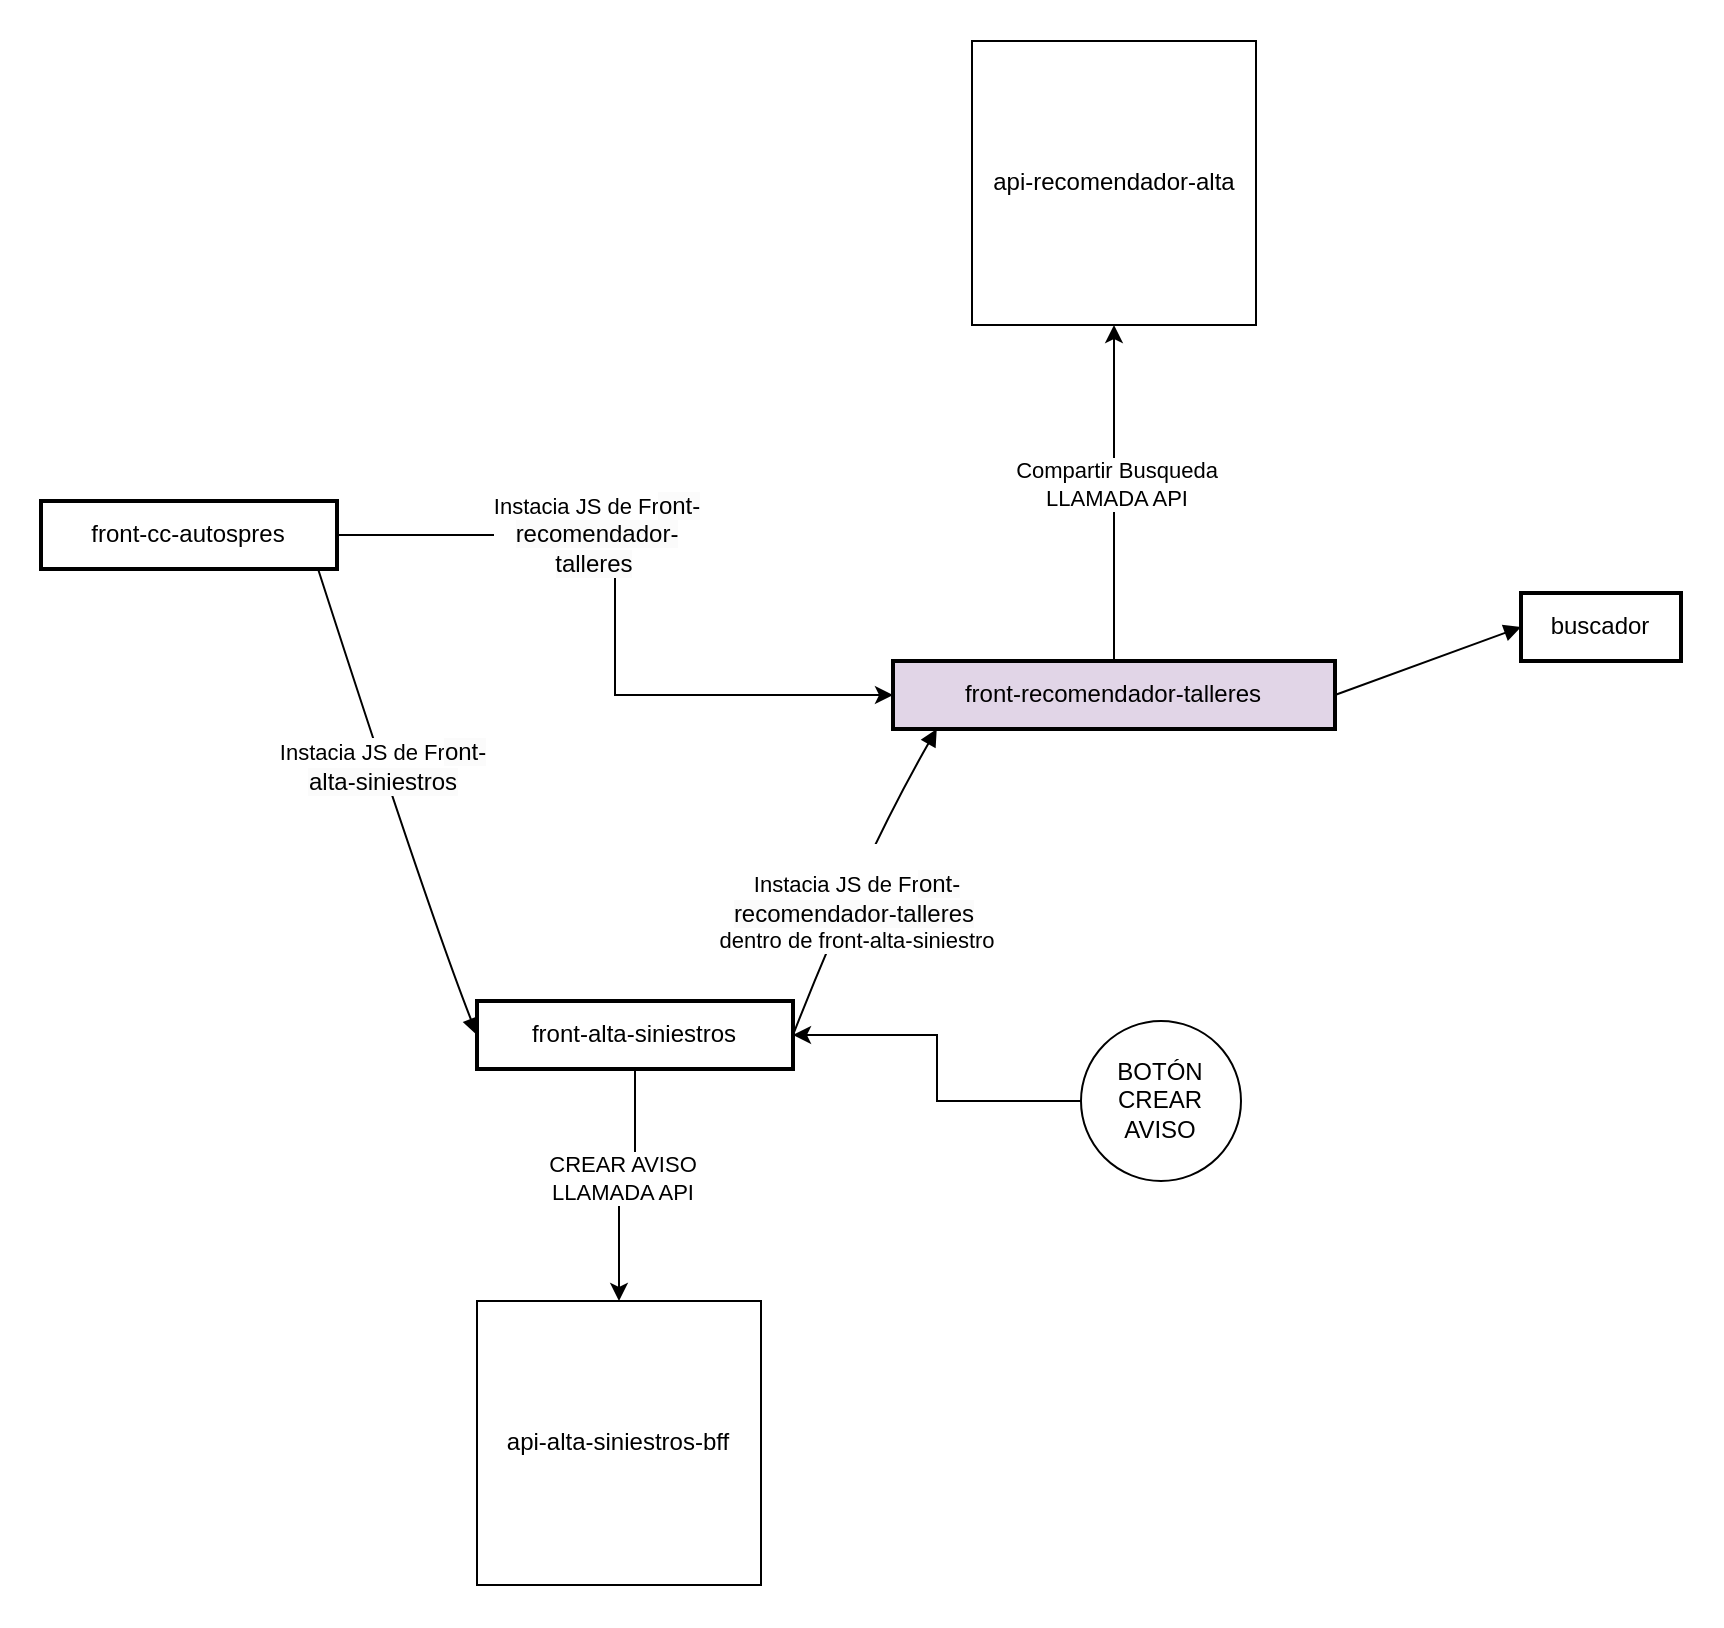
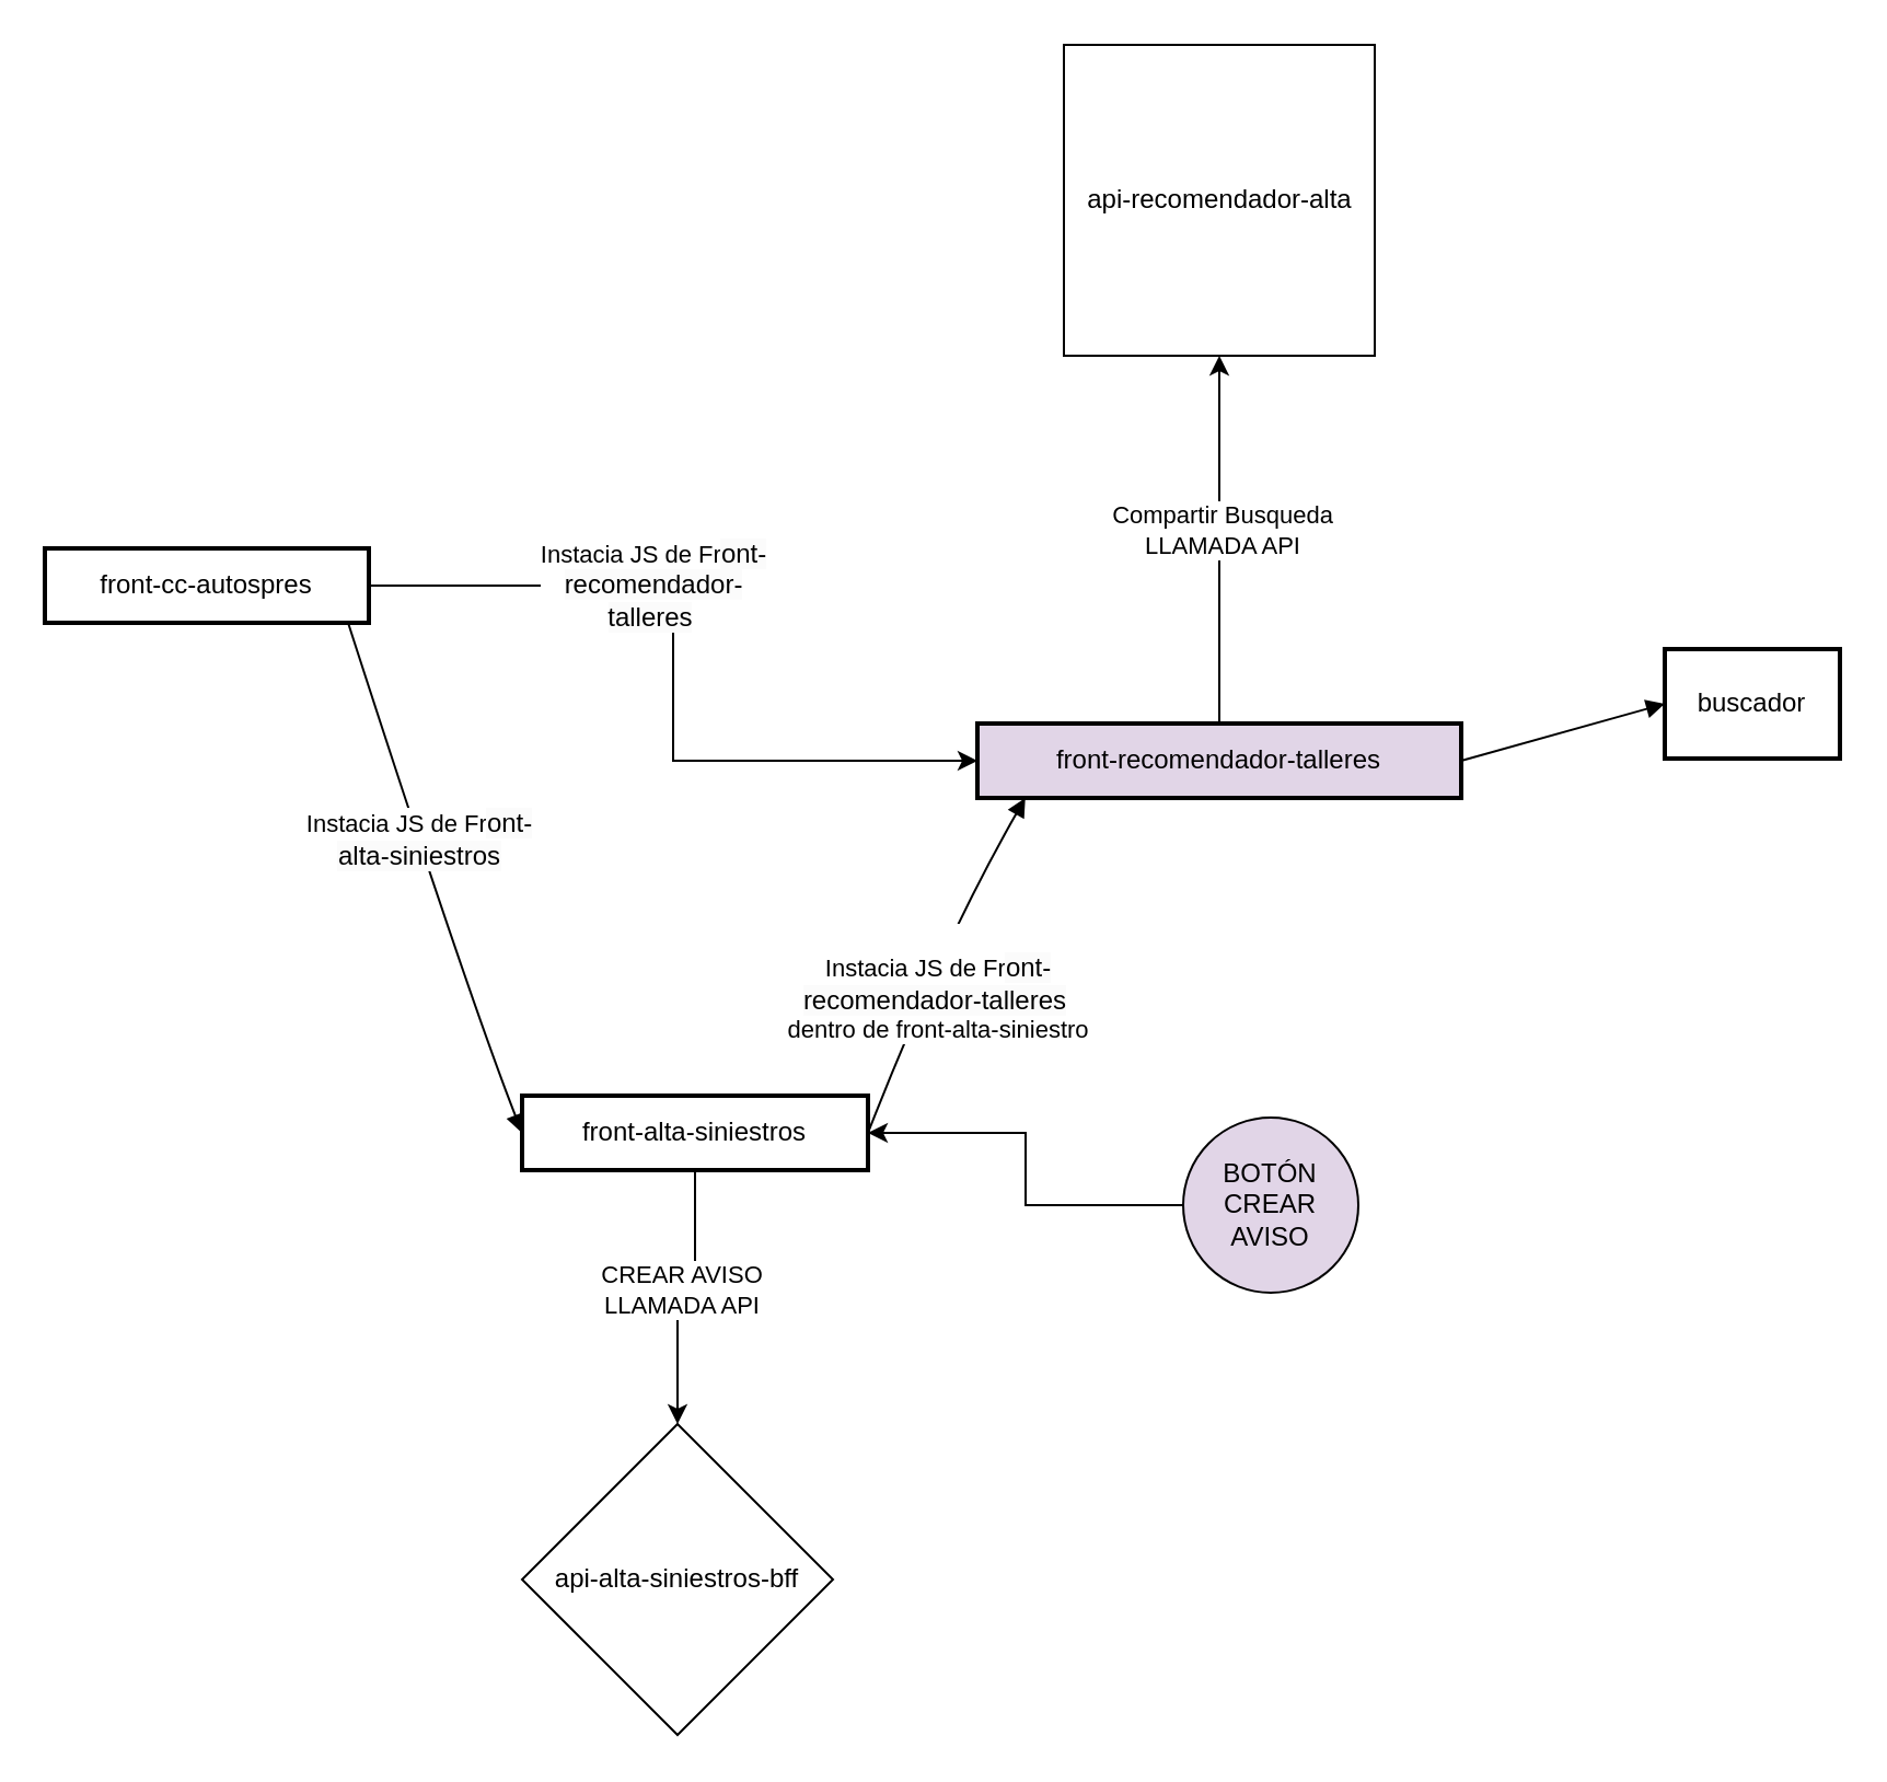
  <mxCell id="0" />
  <mxCell id="1" parent="0" />
  <mxCell id="2" style="edgeStyle=orthogonalEdgeStyle;rounded=0;orthogonalLoop=1;jettySize=auto;html=1;exitX=1;exitY=0.5;exitDx=0;exitDy=0;entryX=0;entryY=0.5;entryDx=0;entryDy=0;" edge="1" parent="1" source="4" target="10"><mxGeometry relative="1" as="geometry" /></mxCell>
  <mxCell id="3" value="Instacia JS de Fr&lt;span style=&quot;font-size: 12px; text-wrap: wrap; background-color: rgb(251, 251, 251);&quot;&gt;ont-recomendador-talleres&lt;/span&gt;&amp;nbsp;" style="edgeLabel;html=1;align=center;verticalAlign=middle;resizable=0;points=[];" vertex="1" connectable="0" parent="2"><mxGeometry x="-0.282" y="1" relative="1" as="geometry"><mxPoint as="offset" /></mxGeometry></mxCell>
  <mxCell id="4" value="front-cc-autospres" style="whiteSpace=wrap;strokeWidth=2;" parent="1" vertex="1"><mxGeometry x="20" y="250" width="148" height="34" as="geometry" /></mxCell>
  <mxCell id="5" style="edgeStyle=orthogonalEdgeStyle;rounded=0;orthogonalLoop=1;jettySize=auto;html=1;entryX=0.5;entryY=0;entryDx=0;entryDy=0;" edge="1" parent="1" source="7" target="19"><mxGeometry relative="1" as="geometry" /></mxCell>
  <mxCell id="6" value="CREAR AVISO&lt;div&gt;LLAMADA API&lt;/div&gt;" style="edgeLabel;html=1;align=center;verticalAlign=middle;resizable=0;points=[];" vertex="1" connectable="0" parent="5"><mxGeometry x="0.048" y="-4" relative="1" as="geometry"><mxPoint as="offset" /></mxGeometry></mxCell>
  <mxCell id="7" value="front-alta-siniestros" style="whiteSpace=wrap;strokeWidth=2;" parent="1" vertex="1"><mxGeometry x="238" y="500" width="158" height="34" as="geometry" /></mxCell>
  <mxCell id="8" style="edgeStyle=orthogonalEdgeStyle;rounded=0;orthogonalLoop=1;jettySize=auto;html=1;entryX=0.5;entryY=1;entryDx=0;entryDy=0;" edge="1" parent="1" source="10" target="20"><mxGeometry relative="1" as="geometry" /></mxCell>
  <mxCell id="9" value="Compartir Busqueda&lt;div&gt;LLAMADA API&lt;/div&gt;" style="edgeLabel;html=1;align=center;verticalAlign=middle;resizable=0;points=[];" vertex="1" connectable="0" parent="8"><mxGeometry x="0.059" relative="1" as="geometry"><mxPoint x="1" as="offset" /></mxGeometry></mxCell>
  <mxCell id="10" value="front-recomendador-talleres" style="whiteSpace=wrap;strokeWidth=2;fillColor=#e1d5e7;" parent="1" vertex="1"><mxGeometry x="446" y="330" width="221" height="34" as="geometry" /></mxCell>
- <mxCell id="11" value="buscador" style="whiteSpace=wrap;strokeWidth=2;" parent="1" vertex="1"><mxGeometry x="760" y="296" width="80" height="34" as="geometry" /></mxCell>
+ <mxCell id="11" value="buscador" style="whiteSpace=wrap;strokeWidth=2;" parent="1" vertex="1"><mxGeometry x="760" y="296" width="80" height="50" as="geometry" /></mxCell>
  <mxCell id="12" value="" style="curved=1;startArrow=none;endArrow=block;exitX=0.936;exitY=1;entryX=-0.001;entryY=0.5;" parent="1" source="4" target="7" edge="1"><mxGeometry relative="1" as="geometry"><Array as="points"><mxPoint x="213" y="453" /></Array></mxGeometry></mxCell>
  <mxCell id="13" value="Instacia JS de Fr&lt;span style=&quot;font-size: 12px; text-wrap: wrap; background-color: rgb(251, 251, 251);&quot;&gt;ont-alta-siniestros&lt;/span&gt;" style="edgeLabel;html=1;align=center;verticalAlign=middle;resizable=0;points=[];" vertex="1" connectable="0" parent="12"><mxGeometry x="-0.159" relative="1" as="geometry"><mxPoint as="offset" /></mxGeometry></mxCell>
  <mxCell id="14" value="" style="curved=1;startArrow=none;endArrow=block;exitX=1.0;exitY=0.5;entryX=0.099;entryY=1;" parent="1" source="7" target="10" edge="1"><mxGeometry relative="1" as="geometry"><Array as="points"><mxPoint x="430" y="430" /></Array></mxGeometry></mxCell>
  <mxCell id="15" value="&lt;br&gt;&lt;span style=&quot;color: rgb(0, 0, 0); font-family: Helvetica; font-size: 11px; font-style: normal; font-variant-ligatures: normal; font-variant-caps: normal; font-weight: 400; letter-spacing: normal; orphans: 2; text-align: center; text-indent: 0px; text-transform: none; widows: 2; word-spacing: 0px; -webkit-text-stroke-width: 0px; white-space: nowrap; background-color: rgb(255, 255, 255); text-decoration-thickness: initial; text-decoration-style: initial; text-decoration-color: initial; display: inline !important; float: none;&quot;&gt;Instacia JS de Fr&lt;/span&gt;&lt;span style=&quot;forced-color-adjust: none; color: rgb(0, 0, 0); font-family: Helvetica; font-style: normal; font-variant-ligatures: normal; font-variant-caps: normal; font-weight: 400; letter-spacing: normal; orphans: 2; text-align: center; text-indent: 0px; text-transform: none; widows: 2; word-spacing: 0px; -webkit-text-stroke-width: 0px; white-space: normal; text-decoration-thickness: initial; text-decoration-style: initial; text-decoration-color: initial; font-size: 12px; background-color: rgb(251, 251, 251);&quot;&gt;ont-recomendador-talleres&lt;/span&gt;&lt;span style=&quot;color: rgb(0, 0, 0); font-family: Helvetica; font-size: 11px; font-style: normal; font-variant-ligatures: normal; font-variant-caps: normal; font-weight: 400; letter-spacing: normal; orphans: 2; text-align: center; text-indent: 0px; text-transform: none; widows: 2; word-spacing: 0px; -webkit-text-stroke-width: 0px; white-space: nowrap; background-color: rgb(255, 255, 255); text-decoration-thickness: initial; text-decoration-style: initial; text-decoration-color: initial; display: inline !important; float: none;&quot;&gt;&amp;nbsp;&lt;/span&gt;&lt;br&gt;dentro de front-alta-siniestro" style="edgeLabel;html=1;align=center;verticalAlign=middle;resizable=0;points=[];" vertex="1" connectable="0" parent="14"><mxGeometry x="-0.119" y="-4" relative="1" as="geometry"><mxPoint as="offset" /></mxGeometry></mxCell>
  <mxCell id="16" value="" style="curved=1;startArrow=none;endArrow=block;exitX=0.998;exitY=0.5;entryX=-0.005;entryY=0.5;" parent="1" source="10" target="11" edge="1"><mxGeometry relative="1" as="geometry"><Array as="points" /></mxGeometry></mxCell>
  <mxCell id="17" style="edgeStyle=orthogonalEdgeStyle;rounded=0;orthogonalLoop=1;jettySize=auto;html=1;entryX=1;entryY=0.5;entryDx=0;entryDy=0;" edge="1" parent="1" source="18" target="7"><mxGeometry relative="1" as="geometry" /></mxCell>
- <mxCell id="18" value="BOTÓN&lt;div&gt;CREAR AVISO&lt;/div&gt;" style="ellipse;whiteSpace=wrap;html=1;aspect=fixed;" vertex="1" parent="1"><mxGeometry x="540" y="510" width="80" height="80" as="geometry" /></mxCell>
- <mxCell id="19" value="api-alta-siniestros-bff" style="whiteSpace=wrap;html=1;aspect=fixed;" vertex="1" parent="1"><mxGeometry x="238" y="650" width="142" height="142" as="geometry" /></mxCell>
+ <mxCell id="18" value="BOTÓN&lt;div&gt;CREAR AVISO&lt;/div&gt;" style="ellipse;whiteSpace=wrap;html=1;aspect=fixed;fillColor=#e1d5e7;" vertex="1" parent="1"><mxGeometry x="540" y="510" width="80" height="80" as="geometry" /></mxCell>
+ <mxCell id="19" value="api-alta-siniestros-bff" style="rhombus;whiteSpace=wrap;html=1;aspect=fixed;" vertex="1" parent="1"><mxGeometry x="238" y="650" width="142" height="142" as="geometry" /></mxCell>
  <mxCell id="20" value="api-recomendador&lt;span style=&quot;background-color: initial;&quot;&gt;-alta&lt;/span&gt;" style="whiteSpace=wrap;html=1;aspect=fixed;" vertex="1" parent="1"><mxGeometry x="485.5" y="20" width="142" height="142" as="geometry" /></mxCell>
